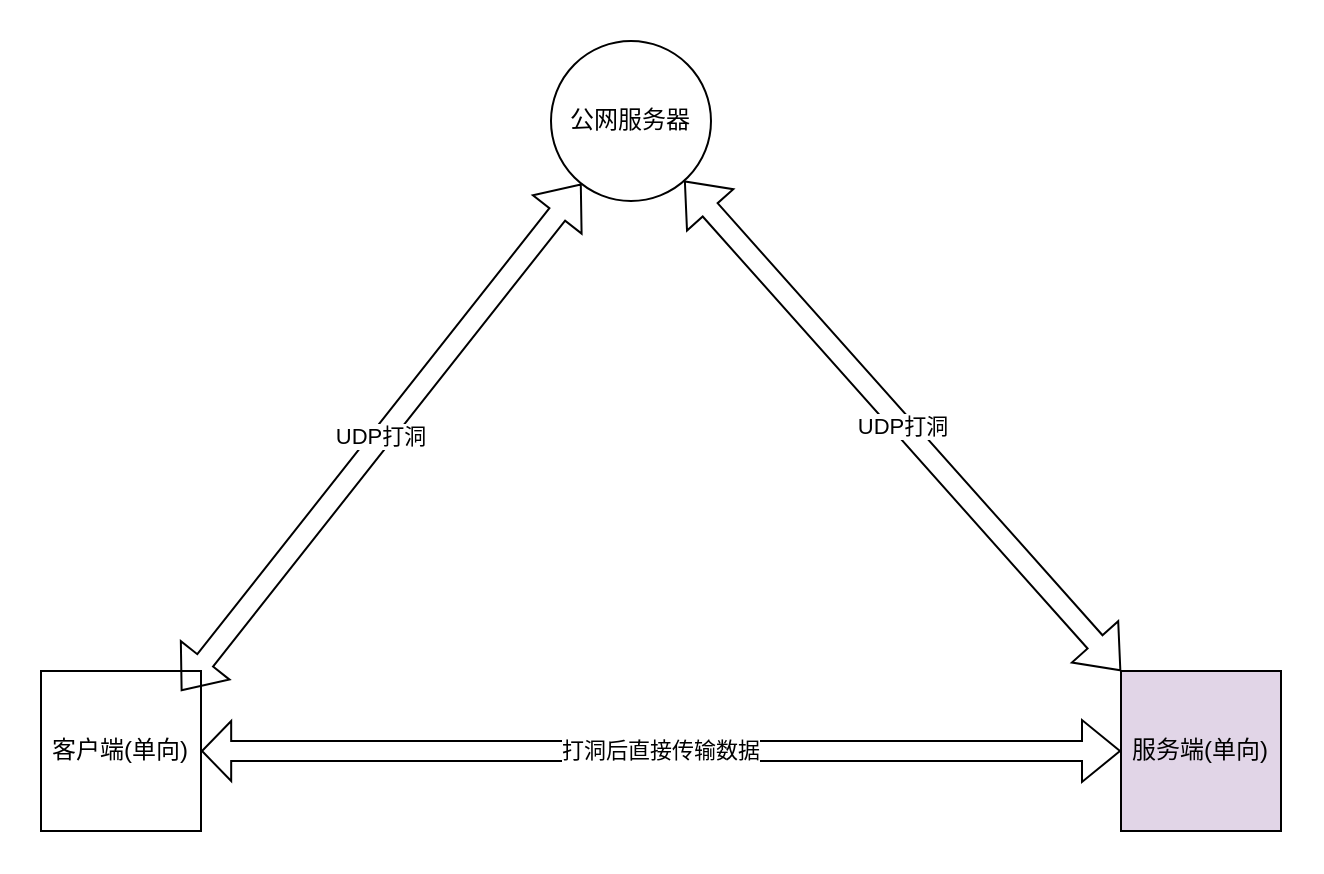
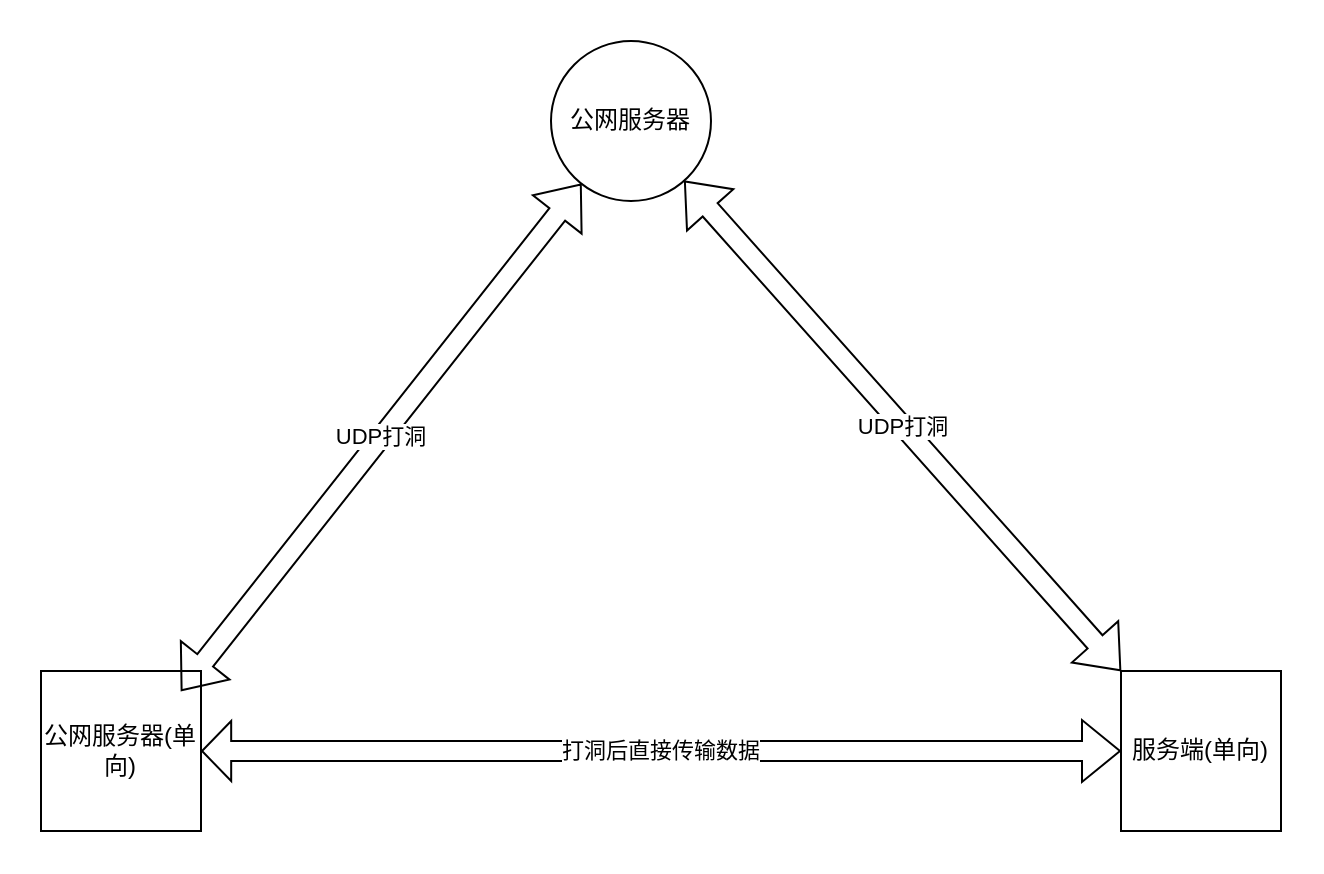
  <mxCell id="0" />
  <mxCell id="1" parent="0" />
- <mxCell id="2" value="客户端(单向)" style="whiteSpace=wrap;html=1;aspect=fixed;" parent="1" vertex="1"><mxGeometry x="20" y="335" width="80" height="80" as="geometry" /></mxCell>
+ <mxCell id="2" value="公网服务器(单向)" style="whiteSpace=wrap;html=1;aspect=fixed;" parent="1" vertex="1"><mxGeometry x="20" y="335" width="80" height="80" as="geometry" /></mxCell>
  <mxCell id="3" value="公网服务器" style="ellipse;whiteSpace=wrap;html=1;aspect=fixed;" vertex="1" parent="1"><mxGeometry x="275" y="20" width="80" height="80" as="geometry" /></mxCell>
- <mxCell id="4" value="服务端(单向)" style="whiteSpace=wrap;html=1;aspect=fixed;fillColor=#e1d5e7;" vertex="1" parent="1"><mxGeometry x="560" y="335" width="80" height="80" as="geometry" /></mxCell>
+ <mxCell id="4" value="服务端(单向)" style="whiteSpace=wrap;html=1;aspect=fixed;" vertex="1" parent="1"><mxGeometry x="560" y="335" width="80" height="80" as="geometry" /></mxCell>
  <mxCell id="5" value="UDP打洞" style="shape=flexArrow;endArrow=classic;startArrow=classic;html=1;rounded=0;" edge="1" parent="1" target="3"><mxGeometry width="100" height="100" relative="1" as="geometry"><mxPoint x="90" y="345" as="sourcePoint" /><mxPoint x="120" y="335" as="targetPoint" /></mxGeometry></mxCell>
  <mxCell id="6" value="UDP打洞" style="shape=flexArrow;endArrow=classic;startArrow=classic;html=1;rounded=0;" edge="1" parent="1" target="3"><mxGeometry width="100" height="100" relative="1" as="geometry"><mxPoint x="560" y="335" as="sourcePoint" /><mxPoint x="660" y="235" as="targetPoint" /></mxGeometry></mxCell>
  <mxCell id="7" value="打洞后直接传输数据" style="shape=flexArrow;endArrow=classic;startArrow=classic;html=1;rounded=0;startWidth=19;startSize=4.53;" edge="1" parent="1" source="2" target="4"><mxGeometry width="100" height="100" relative="1" as="geometry"><mxPoint x="100" y="395" as="sourcePoint" /><mxPoint x="200" y="295" as="targetPoint" /></mxGeometry></mxCell>
